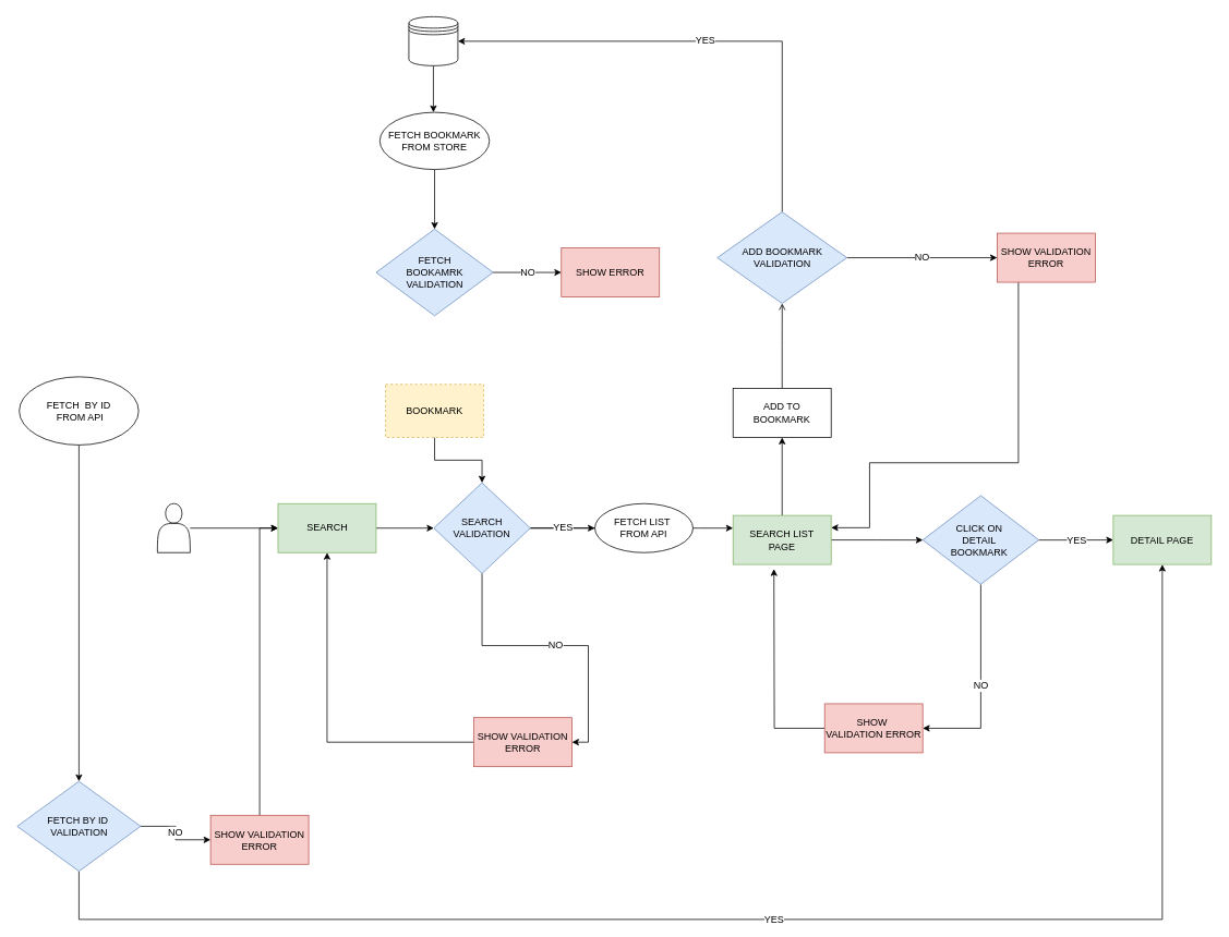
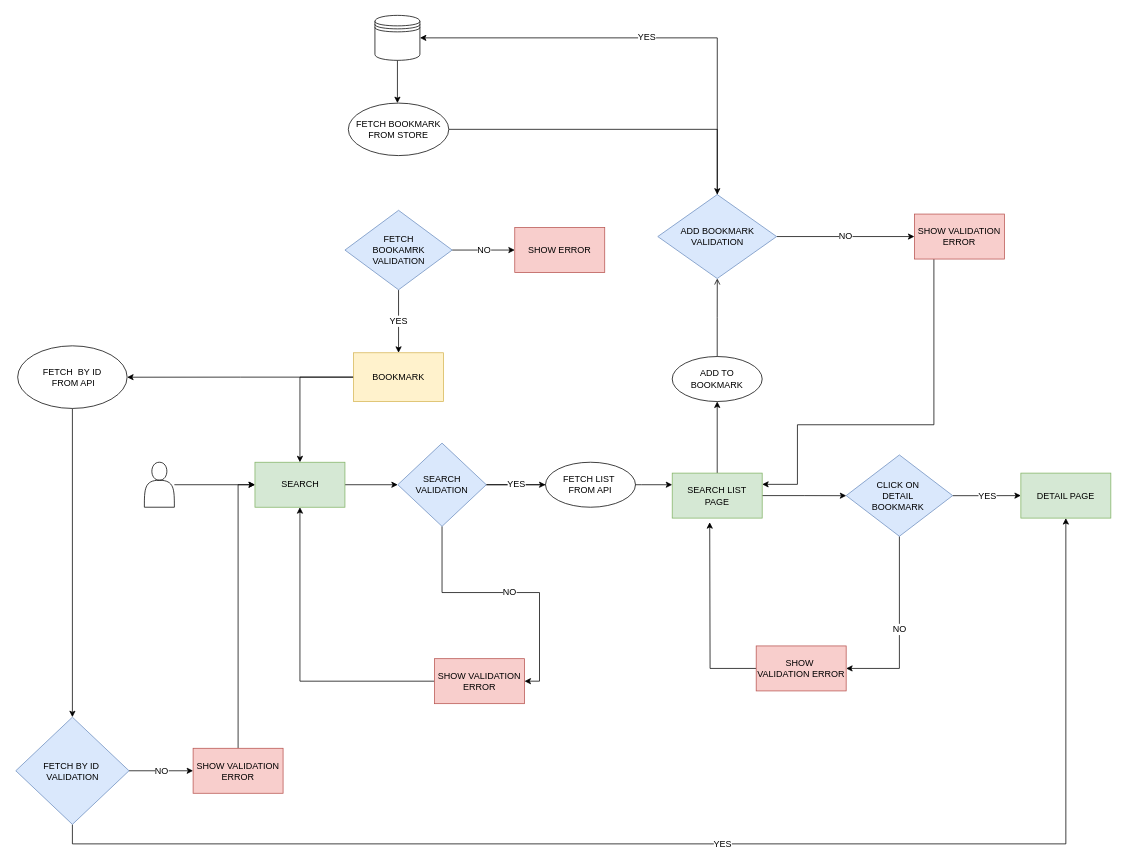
  <mxCell id="0" />
  <mxCell id="1" parent="0" />
  <mxCell id="2" value="" style="edgeStyle=orthogonalEdgeStyle;rounded=0;orthogonalLoop=1;jettySize=auto;html=1;" edge="1" parent="1" source="3" target="7"><mxGeometry relative="1" as="geometry" /></mxCell>
  <mxCell id="3" value="SEARCH" style="rounded=0;whiteSpace=wrap;html=1;fillColor=#d5e8d4;strokeColor=#82b366;" vertex="1" parent="1"><mxGeometry x="339.5" y="616" width="120" height="60" as="geometry" /></mxCell>
  <mxCell id="4" value="" style="edgeStyle=orthogonalEdgeStyle;rounded=0;orthogonalLoop=1;jettySize=auto;html=1;fontSize=12;" edge="1" parent="1" source="7" target="10"><mxGeometry relative="1" as="geometry"><Array as="points"><mxPoint x="855" y="646" /><mxPoint x="855" y="646" /></Array></mxGeometry></mxCell>
  <mxCell id="5" value="NO" style="edgeStyle=orthogonalEdgeStyle;rounded=0;orthogonalLoop=1;jettySize=auto;html=1;fontSize=12;entryX=1;entryY=0.5;entryDx=0;entryDy=0;" edge="1" parent="1" source="7" target="12"><mxGeometry relative="1" as="geometry" /></mxCell>
  <mxCell id="6" value="YES" style="edgeStyle=orthogonalEdgeStyle;rounded=0;orthogonalLoop=1;jettySize=auto;html=1;fontSize=12;" edge="1" parent="1" source="7" target="37"><mxGeometry relative="1" as="geometry" /></mxCell>
  <mxCell id="7" value="&lt;font style=&quot;font-size: 12px&quot;&gt;SEARCH&lt;br&gt;VALIDATION&lt;/font&gt;" style="rhombus;whiteSpace=wrap;html=1;rounded=0;fillColor=#dae8fc;strokeColor=#6c8ebf;" vertex="1" parent="1"><mxGeometry x="530" y="590.5" width="118" height="111" as="geometry" /></mxCell>
  <mxCell id="8" value="" style="edgeStyle=orthogonalEdgeStyle;rounded=0;orthogonalLoop=1;jettySize=auto;html=1;fontSize=12;" edge="1" parent="1" source="10" target="15"><mxGeometry relative="1" as="geometry" /></mxCell>
  <mxCell id="9" value="" style="edgeStyle=orthogonalEdgeStyle;rounded=0;orthogonalLoop=1;jettySize=auto;html=1;fontSize=12;" edge="1" parent="1" source="10" target="23"><mxGeometry relative="1" as="geometry" /></mxCell>
  <mxCell id="10" value="SEARCH LIST&lt;br&gt;PAGE" style="whiteSpace=wrap;html=1;fillColor=#d5e8d4;strokeColor=#82b366;rounded=0;" vertex="1" parent="1"><mxGeometry x="896" y="630.5" width="120" height="60" as="geometry" /></mxCell>
  <mxCell id="11" style="edgeStyle=orthogonalEdgeStyle;rounded=0;orthogonalLoop=1;jettySize=auto;html=1;fontSize=12;entryX=0.5;entryY=1;entryDx=0;entryDy=0;" edge="1" parent="1" source="12" target="3"><mxGeometry relative="1" as="geometry"><mxPoint x="530" y="696" as="targetPoint" /><Array as="points"><mxPoint x="400" y="908" /></Array></mxGeometry></mxCell>
  <mxCell id="12" value="SHOW VALIDATION&lt;br&gt;ERROR" style="whiteSpace=wrap;html=1;fillColor=#f8cecc;strokeColor=#b85450;rounded=0;" vertex="1" parent="1"><mxGeometry x="579" y="878" width="120" height="60" as="geometry" /></mxCell>
  <mxCell id="13" value="NO" style="edgeStyle=orthogonalEdgeStyle;rounded=0;orthogonalLoop=1;jettySize=auto;html=1;fontSize=12;" edge="1" parent="1" source="15" target="17"><mxGeometry relative="1" as="geometry"><Array as="points"><mxPoint x="1199" y="891" /></Array></mxGeometry></mxCell>
  <mxCell id="14" value="YES" style="edgeStyle=orthogonalEdgeStyle;rounded=0;orthogonalLoop=1;jettySize=auto;html=1;fontSize=12;" edge="1" parent="1" source="15" target="18"><mxGeometry relative="1" as="geometry" /></mxCell>
  <mxCell id="15" value="CLICK ON&amp;nbsp;&lt;br&gt;DETAIL&amp;nbsp;&lt;br&gt;BOOKMARK&amp;nbsp;" style="rhombus;whiteSpace=wrap;html=1;fillColor=#dae8fc;strokeColor=#6c8ebf;rounded=0;" vertex="1" parent="1"><mxGeometry x="1128" y="606.25" width="142" height="108.5" as="geometry" /></mxCell>
  <mxCell id="16" style="edgeStyle=orthogonalEdgeStyle;rounded=0;orthogonalLoop=1;jettySize=auto;html=1;fontSize=12;" edge="1" parent="1" source="17"><mxGeometry relative="1" as="geometry"><mxPoint x="946" y="696" as="targetPoint" /></mxGeometry></mxCell>
  <mxCell id="17" value="SHOW&amp;nbsp;&lt;br&gt;VALIDATION ERROR" style="whiteSpace=wrap;html=1;fillColor=#f8cecc;strokeColor=#b85450;rounded=0;" vertex="1" parent="1"><mxGeometry x="1008" y="861" width="120" height="60" as="geometry" /></mxCell>
  <mxCell id="18" value="DETAIL PAGE" style="whiteSpace=wrap;html=1;fillColor=#d5e8d4;strokeColor=#82b366;rounded=0;" vertex="1" parent="1"><mxGeometry x="1361" y="630.5" width="120" height="60" as="geometry" /></mxCell>
- <mxCell id="20" value="" style="edgeStyle=orthogonalEdgeStyle;rounded=0;orthogonalLoop=1;jettySize=auto;html=1;fontSize=12;" edge="1" parent="1" source="21" target="7"><mxGeometry relative="1" as="geometry" /></mxCell>
- <mxCell id="21" value="BOOKMARK" style="rounded=0;whiteSpace=wrap;html=1;fontSize=12;fillColor=#fff2cc;strokeColor=#d6b656;dashed=1;" vertex="1" parent="1"><mxGeometry x="471" y="470" width="120" height="65" as="geometry" /></mxCell>
+ <mxCell id="19" style="edgeStyle=orthogonalEdgeStyle;rounded=0;orthogonalLoop=1;jettySize=auto;html=1;entryX=0.5;entryY=0;entryDx=0;entryDy=0;fontSize=12;" edge="1" parent="1" source="21" target="3"><mxGeometry relative="1" as="geometry" /></mxCell>
+ <mxCell id="20" value="" style="edgeStyle=orthogonalEdgeStyle;rounded=0;orthogonalLoop=1;jettySize=auto;html=1;fontSize=12;" edge="1" parent="1" source="21" target="40"><mxGeometry relative="1" as="geometry" /></mxCell>
+ <mxCell id="21" value="BOOKMARK" style="rounded=0;whiteSpace=wrap;html=1;fontSize=12;fillColor=#fff2cc;strokeColor=#d6b656;" vertex="1" parent="1"><mxGeometry x="471" y="470" width="120" height="65" as="geometry" /></mxCell>
  <mxCell id="22" value="" style="edgeStyle=orthogonalEdgeStyle;rounded=0;orthogonalLoop=1;jettySize=auto;html=1;fontSize=12;endArrow=open;" edge="1" parent="1" source="23" target="26"><mxGeometry relative="1" as="geometry" /></mxCell>
- <mxCell id="23" value="ADD TO&lt;br&gt;BOOKMARK" style="whiteSpace=wrap;html=1;rounded=0;" vertex="1" parent="1"><mxGeometry x="896" y="475" width="120" height="60" as="geometry" /></mxCell>
+ <mxCell id="23" value="ADD TO&lt;br&gt;BOOKMARK" style="ellipse;whiteSpace=wrap;html=1;rounded=0;" vertex="1" parent="1"><mxGeometry x="896" y="475" width="120" height="60" as="geometry" /></mxCell>
  <mxCell id="24" value="NO" style="edgeStyle=orthogonalEdgeStyle;rounded=0;orthogonalLoop=1;jettySize=auto;html=1;fontSize=12;" edge="1" parent="1" source="26" target="28"><mxGeometry relative="1" as="geometry" /></mxCell>
  <mxCell id="25" value="YES" style="edgeStyle=orthogonalEdgeStyle;rounded=0;orthogonalLoop=1;jettySize=auto;html=1;entryX=1;entryY=0.5;entryDx=0;entryDy=0;fontSize=12;" edge="1" parent="1" source="26" target="30"><mxGeometry relative="1" as="geometry"><Array as="points"><mxPoint x="956" y="50" /></Array></mxGeometry></mxCell>
  <mxCell id="26" value="ADD BOOKMARK&lt;br&gt;VALIDATION" style="rhombus;whiteSpace=wrap;html=1;rounded=0;fillColor=#dae8fc;strokeColor=#6c8ebf;" vertex="1" parent="1"><mxGeometry x="876.75" y="259" width="158.5" height="112" as="geometry" /></mxCell>
  <mxCell id="27" style="edgeStyle=orthogonalEdgeStyle;rounded=0;orthogonalLoop=1;jettySize=auto;html=1;entryX=1;entryY=0.25;entryDx=0;entryDy=0;fontSize=12;" edge="1" parent="1" source="28" target="10"><mxGeometry relative="1" as="geometry"><Array as="points"><mxPoint x="1245" y="566" /><mxPoint x="1063" y="566" /><mxPoint x="1063" y="646" /></Array></mxGeometry></mxCell>
  <mxCell id="28" value="SHOW VALIDATION&lt;br&gt;ERROR" style="whiteSpace=wrap;html=1;fillColor=#f8cecc;strokeColor=#b85450;rounded=0;" vertex="1" parent="1"><mxGeometry x="1219" y="285" width="120" height="60" as="geometry" /></mxCell>
  <mxCell id="29" value="" style="edgeStyle=orthogonalEdgeStyle;rounded=0;orthogonalLoop=1;jettySize=auto;html=1;fontSize=12;" edge="1" parent="1" source="30" target="32"><mxGeometry relative="1" as="geometry"><Array as="points"><mxPoint x="534" y="137" /><mxPoint x="534" y="137" /></Array></mxGeometry></mxCell>
  <mxCell id="30" value="" style="shape=datastore;whiteSpace=wrap;html=1;fontSize=12;" vertex="1" parent="1"><mxGeometry x="499.5" y="20" width="60" height="60" as="geometry" /></mxCell>
- <mxCell id="31" value="" style="edgeStyle=orthogonalEdgeStyle;rounded=0;orthogonalLoop=1;jettySize=auto;html=1;fontSize=12;" edge="1" parent="1" source="32" target="35"><mxGeometry relative="1" as="geometry" /></mxCell>
+ <mxCell id="31" value="" style="edgeStyle=orthogonalEdgeStyle;rounded=0;orthogonalLoop=1;jettySize=auto;html=1;fontSize=12;" edge="1" parent="1" source="32" target="26"><mxGeometry relative="1" as="geometry" /></mxCell>
  <mxCell id="32" value="FETCH BOOKMARK&lt;br&gt;FROM STORE" style="ellipse;whiteSpace=wrap;html=1;" vertex="1" parent="1"><mxGeometry x="464" y="137" width="134" height="70" as="geometry" /></mxCell>
  <mxCell id="33" value="NO" style="edgeStyle=orthogonalEdgeStyle;rounded=0;orthogonalLoop=1;jettySize=auto;html=1;fontSize=12;" edge="1" parent="1" source="35" target="36"><mxGeometry relative="1" as="geometry" /></mxCell>
+ <mxCell id="34" value="YES" style="edgeStyle=orthogonalEdgeStyle;rounded=0;orthogonalLoop=1;jettySize=auto;html=1;entryX=0.5;entryY=0;entryDx=0;entryDy=0;fontSize=12;" edge="1" parent="1" source="35" target="21"><mxGeometry relative="1" as="geometry" /></mxCell>
  <mxCell id="35" value="FETCH&lt;br&gt;BOOKAMRK&lt;br&gt;VALIDATION" style="rhombus;whiteSpace=wrap;html=1;fillColor=#dae8fc;strokeColor=#6c8ebf;" vertex="1" parent="1"><mxGeometry x="459.5" y="280" width="143" height="106" as="geometry" /></mxCell>
  <mxCell id="36" value="SHOW ERROR" style="whiteSpace=wrap;html=1;fillColor=#f8cecc;strokeColor=#b85450;" vertex="1" parent="1"><mxGeometry x="686" y="303" width="120" height="60" as="geometry" /></mxCell>
  <mxCell id="37" value="FETCH LIST&amp;nbsp;&lt;br&gt;FROM API" style="ellipse;whiteSpace=wrap;html=1;rounded=0;" vertex="1" parent="1"><mxGeometry x="727" y="616" width="120" height="60" as="geometry" /></mxCell>
  <mxCell id="38" value="YES" style="edgeStyle=orthogonalEdgeStyle;rounded=0;orthogonalLoop=1;jettySize=auto;html=1;fontSize=12;entryX=0.5;entryY=1;entryDx=0;entryDy=0;startArrow=none;" edge="1" parent="1" source="42" target="18"><mxGeometry relative="1" as="geometry"><mxPoint x="777" y="1125" as="targetPoint" /><Array as="points"><mxPoint x="96" y="1125" /><mxPoint x="1421" y="1125" /></Array></mxGeometry></mxCell>
  <mxCell id="39" value="" style="edgeStyle=orthogonalEdgeStyle;rounded=0;orthogonalLoop=1;jettySize=auto;html=1;fontSize=12;" edge="1" parent="1" source="40" target="42"><mxGeometry relative="1" as="geometry" /></mxCell>
  <mxCell id="40" value="FETCH&amp;nbsp; BY ID&lt;br&gt;&amp;nbsp;FROM API" style="ellipse;whiteSpace=wrap;html=1;rounded=0;" vertex="1" parent="1"><mxGeometry x="23" y="460.75" width="146" height="83.5" as="geometry" /></mxCell>
  <mxCell id="41" value="NO" style="edgeStyle=orthogonalEdgeStyle;rounded=0;orthogonalLoop=1;jettySize=auto;html=1;fontSize=12;" edge="1" parent="1" source="42" target="44"><mxGeometry relative="1" as="geometry" /></mxCell>
- <mxCell id="42" value="FETCH BY ID&amp;nbsp;&lt;br&gt;VALIDATION" style="rhombus;whiteSpace=wrap;html=1;rounded=0;fillColor=#dae8fc;strokeColor=#6c8ebf;" vertex="1" parent="1"><mxGeometry x="20.5" y="956" width="151" height="110" as="geometry" /></mxCell>
+ <mxCell id="42" value="FETCH BY ID&amp;nbsp;&lt;br&gt;VALIDATION" style="rhombus;whiteSpace=wrap;html=1;rounded=0;fillColor=#dae8fc;strokeColor=#6c8ebf;" vertex="1" parent="1"><mxGeometry x="20.5" y="956" width="151" height="143" as="geometry" /></mxCell>
  <mxCell id="43" style="edgeStyle=orthogonalEdgeStyle;rounded=0;orthogonalLoop=1;jettySize=auto;html=1;entryX=0;entryY=0.5;entryDx=0;entryDy=0;fontSize=12;" edge="1" parent="1" source="44" target="3"><mxGeometry relative="1" as="geometry" /></mxCell>
  <mxCell id="44" value="SHOW VALIDATION&lt;br&gt;ERROR" style="whiteSpace=wrap;html=1;fillColor=#f8cecc;strokeColor=#b85450;rounded=0;" vertex="1" parent="1"><mxGeometry x="257" y="997.5" width="120" height="60" as="geometry" /></mxCell>
  <mxCell id="45" style="edgeStyle=orthogonalEdgeStyle;rounded=0;orthogonalLoop=1;jettySize=auto;html=1;entryX=0;entryY=0.5;entryDx=0;entryDy=0;fontSize=12;" edge="1" parent="1" source="46" target="3"><mxGeometry relative="1" as="geometry" /></mxCell>
  <mxCell id="46" value="" style="shape=actor;whiteSpace=wrap;html=1;fontSize=12;" vertex="1" parent="1"><mxGeometry x="192" y="616" width="40" height="60" as="geometry" /></mxCell>
